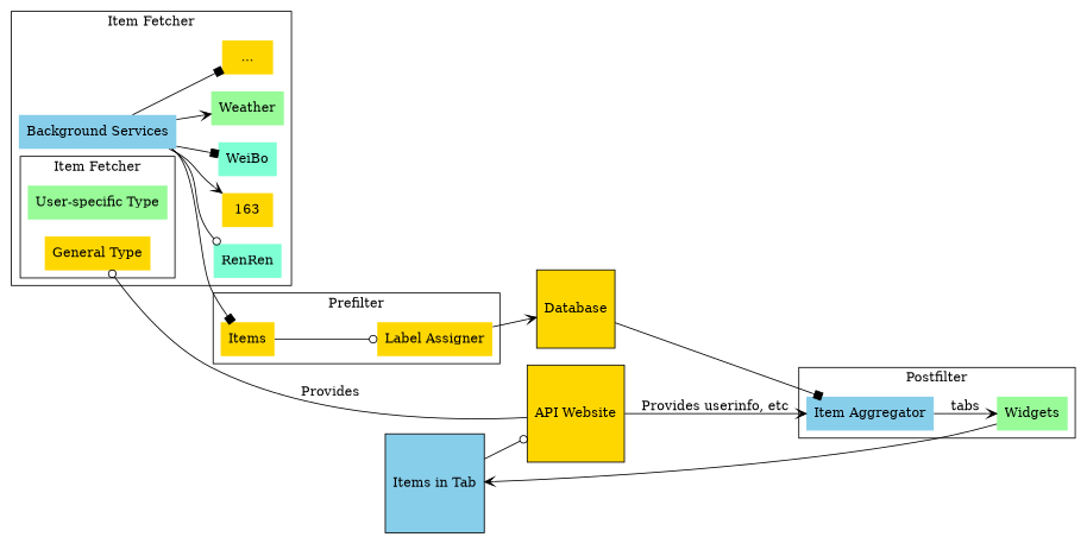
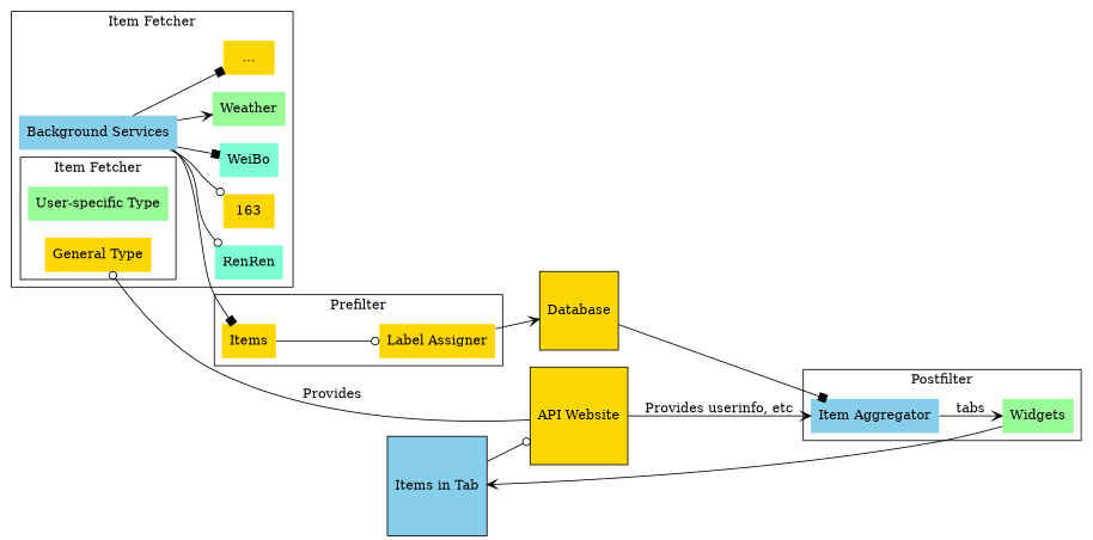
  digraph {
    compound=true
    rankdir=LR
    node [fillcolor=gold penwidth=0 shape=none style=filled]
    edge [arrowhead=odot]
    "User-specific Type" [fillcolor=palegreen]
    "General Type"
    "Background Services" [fillcolor=skyblue]
    RenRen [fillcolor=aquamarine]
    163
    WeiBo [fillcolor=aquamarine]
    Weather [fillcolor=palegreen]
    "..."
    n9 [label=Items]
    "Label Assigner"
    "Item Aggregator" [fillcolor=skyblue]
    Widgets [fillcolor=palegreen]
    Database [shape=square penwidth=""]
    "Items in Tab" [fillcolor=skyblue shape=square penwidth=""]
    "API Website" [shape=square penwidth=""]
    subgraph cluster_1 {
      label="Item Fetcher"
      shape=square
      "Background Services"
      RenRen
      163
      WeiBo
      Weather
      "..."
      subgraph cluster_2 {
        label="Item Fetcher"
        shape=square
        "User-specific Type"
        "General Type"
      }
    }
    subgraph cluster_3 {
      label=Prefilter
      shape=square
      n9
      "Label Assigner"
    }
    subgraph cluster_4 {
      label=Postfilter
      shape=square
      "Item Aggregator"
      Widgets
    }
    "Background Services" -> RenRen
-   "Background Services" -> 163 [arrowhead=vee]
+   "Background Services" -> 163
    "Background Services" -> WeiBo [arrowhead=box]
    "Background Services" -> Weather [arrowhead=vee]
    "Background Services" -> "..." [arrowhead=box]
    "Background Services" -> n9 [arrowhead=box]
    n9 -> "Label Assigner"
    "Label Assigner" -> Database [arrowhead=vee]
    "Item Aggregator" -> Widgets [arrowhead=vee label=tabs]
    Widgets -> "Items in Tab" [arrowhead=vee]
    Database -> "Item Aggregator" [arrowhead=box]
    "Items in Tab" -> "API Website"
    "API Website" -> "General Type" [label=Provides]
    "API Website" -> "Item Aggregator" [arrowhead=vee label="Provides userinfo, etc"]
  }
